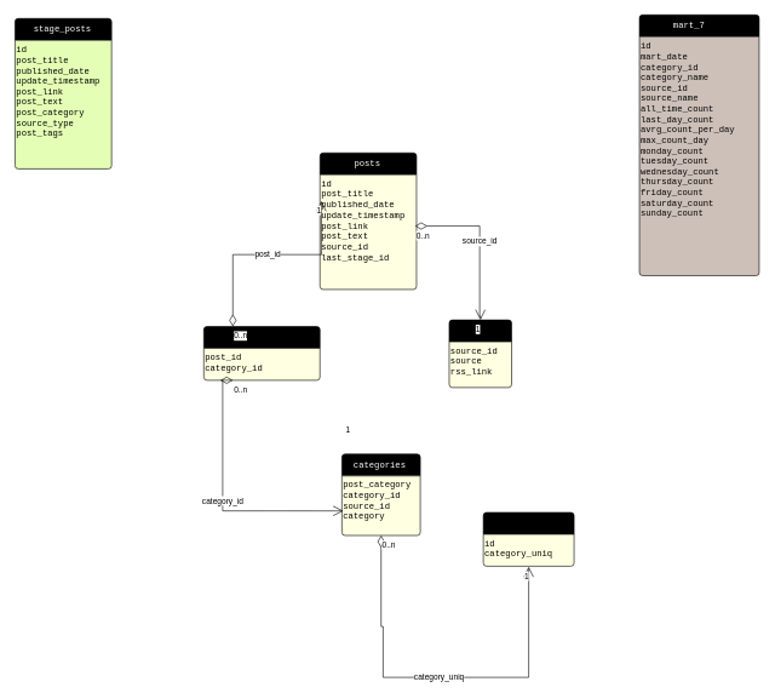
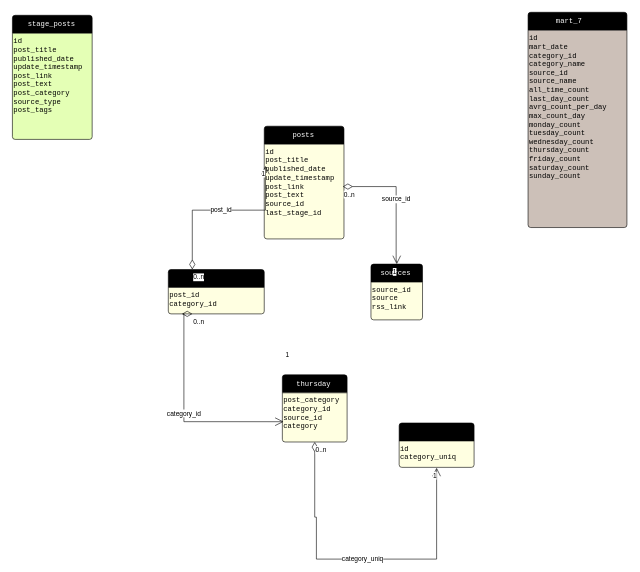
  <mxCell id="0" />
  <mxCell id="1" parent="0" />
  <mxCell id="2" style="graphMlID=entity0;gradientDirection=east;shape=swimlane;startSize=30;rounded=1;arcSize=5;collapsible=0;fillColor=undefined;strokeColor=#000000;strokeWidth=1.0;swimlaneFillColor=#FFFFE1" parent="1" vertex="1"><mxGeometry x="470.2" y="624.67" width="108" height="112" as="geometry" /></mxCell>
  <mxCell id="3" value="post_category&lt;br/&gt;category_id&lt;br/&gt;source_id&lt;br/&gt;category&#09;&#09;&#09;&#09;&#09;&#09;" style="text;html=1;spacing=0;align=left;fontFamily=courier;fontSize=12;fontStyle=0;=center;fontColor=#000000" parent="2" vertex="1"><mxGeometry x="2" y="31.668" width="104" height="62" as="geometry" /></mxCell>
- <mxCell id="4" value="categories" style="text;html=1;spacing=0;align=center;fontFamily=courier;fontSize=12;fontStyle=0;=center;fontColor=#ffffff" parent="2" vertex="1"><mxGeometry y="4" width="104" height="22" as="geometry" /></mxCell>
+ <mxCell id="4" value="thursday" style="text;html=1;spacing=0;align=center;fontFamily=courier;fontSize=12;fontStyle=0;=center;fontColor=#ffffff" parent="2" vertex="1"><mxGeometry y="4" width="104" height="22" as="geometry" /></mxCell>
  <mxCell id="5" style="graphMlID=entity1;gradientDirection=east;shape=swimlane;startSize=30;rounded=1;arcSize=5;collapsible=0;fillColor=undefined;strokeColor=#000000;strokeWidth=1.0;swimlaneFillColor=#FFFFE1" parent="1" vertex="1"><mxGeometry x="665" y="705" width="125" height="74" as="geometry" /></mxCell>
  <mxCell id="6" value="id&lt;br/&gt;category_uniq&#09;&#09;&#09;&#09;&#09;&#09;" style="text;html=1;spacing=0;align=left;fontFamily=courier;fontSize=12;fontStyle=0;=center;fontColor=#000000" parent="5" vertex="1"><mxGeometry x="2" y="31.668" width="121" height="43" as="geometry" /></mxCell>
  <mxCell id="7" style="graphMlID=entity2;gradientDirection=east;shape=swimlane;startSize=30;rounded=1;arcSize=5;collapsible=0;fillColor=undefined;strokeColor=#000000;strokeWidth=1.0;swimlaneFillColor=#FFFFE1" parent="1" vertex="1"><mxGeometry x="280" y="449" width="160" height="74" as="geometry" /></mxCell>
  <mxCell id="8" value="post_id&lt;br/&gt;category_id&#09;&#09;&#09;&#09;&#09;&#09;" style="text;html=1;spacing=0;align=left;fontFamily=courier;fontSize=12;fontStyle=0;=center;fontColor=#000000" parent="7" vertex="1"><mxGeometry x="2" y="31.668" width="99" height="5" as="geometry" /></mxCell>
  <mxCell id="9" style="graphMlID=entity3;gradientDirection=east;shape=swimlane;startSize=30;rounded=1;arcSize=5;collapsible=0;fillColor=undefined;strokeColor=#000000;strokeWidth=1.0;swimlaneFillColor=#FFFFE1" parent="1" vertex="1"><mxGeometry x="440" y="210" width="133" height="188" as="geometry" /></mxCell>
  <mxCell id="10" value="id&lt;br/&gt;post_title&lt;br/&gt;published_date&lt;br/&gt;update_timestamp&lt;br/&gt;post_link&lt;br/&gt;post_text&lt;br/&gt;source_id&lt;br/&gt;last_stage_id&#09;&#09;&#09;&#09;&#09;&#09;" style="text;html=1;spacing=0;align=left;fontFamily=courier;fontSize=12;fontStyle=0;=center;fontColor=#000000" parent="9" vertex="1"><mxGeometry x="2" y="31.668" width="129" height="138" as="geometry" /></mxCell>
  <mxCell id="11" value="posts" style="text;html=1;spacing=0;align=center;fontFamily=courier;fontSize=12;fontStyle=0;=center;fontColor=#ffffff" parent="9" vertex="1"><mxGeometry y="4" width="129" height="22" as="geometry" /></mxCell>
  <mxCell id="12" style="graphMlID=entity4;gradientDirection=east;shape=swimlane;startSize=30;rounded=1;arcSize=5;collapsible=0;fillColor=undefined;strokeColor=#000000;strokeWidth=1.0;swimlaneFillColor=#FFFFE1" parent="1" vertex="1"><mxGeometry x="618" y="440" width="86" height="93" as="geometry" /></mxCell>
  <mxCell id="13" value="source_id&lt;br/&gt;source&lt;br/&gt;rss_link&#09;&#09;&#09;&#09;&#09;&#09;" style="text;html=1;spacing=0;align=left;fontFamily=courier;fontSize=12;fontStyle=0;=center;fontColor=#000000" parent="12" vertex="1"><mxGeometry x="2" y="31.668" width="82" height="43" as="geometry" /></mxCell>
+ <mxCell id="14" value="sources" style="text;html=1;spacing=0;align=center;fontFamily=courier;fontSize=12;fontStyle=0;=center;fontColor=#ffffff" parent="12" vertex="1"><mxGeometry y="4" width="82" height="22" as="geometry" /></mxCell>
  <mxCell id="15" style="graphMlID=entity5;gradientDirection=east;shape=swimlane;startSize=30;rounded=1;arcSize=5;collapsible=0;fillColor=undefined;strokeColor=#000000;strokeWidth=1.0;swimlaneFillColor=#CCC0B8" parent="1" vertex="1"><mxGeometry x="880" y="20" width="164.92" height="359" as="geometry" /></mxCell>
  <mxCell id="16" value="id&lt;br/&gt;mart_date&lt;br/&gt;category_id&lt;br/&gt;category_name&lt;br/&gt;source_id&lt;br/&gt;source_name&lt;br/&gt;all_time_count&lt;br/&gt;last_day_count&lt;br/&gt;avrg_count_per_day&lt;br/&gt;max_count_day&lt;br/&gt;monday_count&lt;br/&gt;tuesday_count&lt;br/&gt;wednesday_count&lt;br/&gt;thursday_count&lt;br/&gt;friday_count&lt;br/&gt;saturday_count&lt;br/&gt;sunday_count&#09;&#09;&#09;&#09;&#09;&#09;" style="text;html=1;spacing=0;align=left;fontFamily=courier;fontSize=12;fontStyle=0;=center;fontColor=#000000" parent="15" vertex="1"><mxGeometry x="2" y="31.668" width="135" height="328" as="geometry" /></mxCell>
  <mxCell id="17" value="mart_7" style="text;html=1;spacing=0;align=center;fontFamily=courier;fontSize=12;fontStyle=0;=center;fontColor=#ffffff" parent="15" vertex="1"><mxGeometry y="4" width="135" height="22" as="geometry" /></mxCell>
  <mxCell id="18" style="graphMlID=entity6;gradientDirection=east;shape=swimlane;startSize=30;rounded=1;arcSize=5;collapsible=0;fillColor=undefined;strokeColor=#000000;strokeWidth=1.0;swimlaneFillColor=#E4FFB5" parent="1" vertex="1"><mxGeometry x="20" y="25" width="133" height="207" as="geometry" /></mxCell>
  <mxCell id="19" value="id&lt;br/&gt;post_title&lt;br/&gt;published_date&lt;br/&gt;update_timestamp&lt;br/&gt;post_link&lt;br/&gt;post_text&lt;br/&gt;post_category&lt;br/&gt;source_type&lt;br/&gt;post_tags&#09;&#09;&#09;&#09;&#09;&#09;" style="text;html=1;spacing=0;align=left;fontFamily=courier;fontSize=12;fontStyle=0;=center;fontColor=#000000" parent="18" vertex="1"><mxGeometry x="2" y="31.668" width="129" height="157" as="geometry" /></mxCell>
  <mxCell id="20" value="stage_posts" style="text;html=1;spacing=0;align=center;fontFamily=courier;fontSize=12;fontStyle=0;=center;fontColor=#ffffff" parent="18" vertex="1"><mxGeometry y="4" width="129" height="22" as="geometry" /></mxCell>
  <mxCell id="21" value="source_id" style="endArrow=open;html=1;endSize=12;startArrow=diamondThin;startSize=14;startFill=0;edgeStyle=orthogonalEdgeStyle;rounded=0;labelBackgroundColor=default;strokeColor=default;fontFamily=Helvetica;fontSize=11;fontColor=default;shape=connector;exitX=1;exitY=0.5;exitDx=0;exitDy=0;entryX=0.5;entryY=0;entryDx=0;entryDy=0;" edge="1" parent="1" source="10" target="12"><mxGeometry relative="1" as="geometry"><mxPoint x="680" y="486" as="sourcePoint" /><mxPoint x="660" y="440" as="targetPoint" /><Array as="points"><mxPoint x="660" y="311" /><mxPoint x="660" y="435" /><mxPoint x="661" y="435" /></Array></mxGeometry></mxCell>
  <mxCell id="22" value="0..n" style="edgeLabel;resizable=0;html=1;align=left;verticalAlign=top;fontFamily=Helvetica;fontSize=11;fontColor=default;" connectable="0" vertex="1" parent="21"><mxGeometry x="-1" relative="1" as="geometry" /></mxCell>
  <mxCell id="23" value="1" style="edgeLabel;resizable=0;html=1;align=right;verticalAlign=top;fontFamily=Helvetica;fontSize=11;fontColor=default;" connectable="0" vertex="1" parent="21"><mxGeometry x="1" relative="1" as="geometry" /></mxCell>
  <mxCell id="24" value="category_id" style="endArrow=open;html=1;endSize=12;startArrow=diamondThin;startSize=14;startFill=0;edgeStyle=orthogonalEdgeStyle;rounded=0;labelBackgroundColor=default;strokeColor=default;fontFamily=Helvetica;fontSize=11;fontColor=default;shape=connector;exitX=0.25;exitY=1;exitDx=0;exitDy=0;entryX=0;entryY=0.75;entryDx=0;entryDy=0;" edge="1" parent="1" source="7" target="3"><mxGeometry relative="1" as="geometry"><mxPoint x="346.5" y="730" as="sourcePoint" /><mxPoint x="460" y="812" as="targetPoint" /><Array as="points"><mxPoint x="306" y="703" /></Array></mxGeometry></mxCell>
  <mxCell id="25" value="0..n" style="edgeLabel;resizable=0;html=1;align=left;verticalAlign=top;fontFamily=Helvetica;fontSize=11;fontColor=default;" connectable="0" vertex="1" parent="24"><mxGeometry x="-1" relative="1" as="geometry" /></mxCell>
  <mxCell id="26" value="1" style="edgeLabel;resizable=0;html=1;align=right;verticalAlign=top;fontFamily=Helvetica;fontSize=11;fontColor=default;" connectable="0" vertex="1" parent="24"><mxGeometry x="1" relative="1" as="geometry"><mxPoint x="10" y="-125" as="offset" /></mxGeometry></mxCell>
  <mxCell id="27" value="category_uniq" style="endArrow=open;html=1;endSize=12;startArrow=diamondThin;startSize=14;startFill=0;edgeStyle=orthogonalEdgeStyle;rounded=0;labelBackgroundColor=default;strokeColor=default;fontFamily=Helvetica;fontSize=11;fontColor=default;shape=connector;exitX=0.5;exitY=1;exitDx=0;exitDy=0;entryX=0.5;entryY=1;entryDx=0;entryDy=0;" edge="1" parent="1" source="2" target="6"><mxGeometry relative="1" as="geometry"><mxPoint x="526.5" y="850" as="sourcePoint" /><mxPoint x="640" y="932" as="targetPoint" /><Array as="points"><mxPoint x="527" y="862" /><mxPoint x="527" y="932" /><mxPoint x="728" y="932" /></Array></mxGeometry></mxCell>
  <mxCell id="28" value="0..n" style="edgeLabel;resizable=0;html=1;align=left;verticalAlign=top;fontFamily=Helvetica;fontSize=11;fontColor=default;" connectable="0" vertex="1" parent="27"><mxGeometry x="-1" relative="1" as="geometry" /></mxCell>
  <mxCell id="29" value="1" style="edgeLabel;resizable=0;html=1;align=right;verticalAlign=top;fontFamily=Helvetica;fontSize=11;fontColor=default;" connectable="0" vertex="1" parent="27"><mxGeometry x="1" relative="1" as="geometry" /></mxCell>
  <mxCell id="30" value="post_id" style="endArrow=open;html=1;endSize=12;startArrow=diamondThin;startSize=14;startFill=0;edgeStyle=orthogonalEdgeStyle;rounded=0;labelBackgroundColor=default;strokeColor=default;fontFamily=Helvetica;fontSize=11;fontColor=default;shape=connector;exitX=0.25;exitY=0;exitDx=0;exitDy=0;entryX=0;entryY=0.25;entryDx=0;entryDy=0;" edge="1" parent="1" source="7" target="10"><mxGeometry relative="1" as="geometry"><mxPoint x="381" y="485.67" as="sourcePoint" /><mxPoint x="494.5" y="567.67" as="targetPoint" /><Array as="points"><mxPoint x="320" y="350" /><mxPoint x="442" y="350" /></Array></mxGeometry></mxCell>
  <mxCell id="31" value="0..n" style="edgeLabel;resizable=0;html=1;align=left;verticalAlign=top;fontFamily=Helvetica;fontSize=11;fontColor=default;" connectable="0" vertex="1" parent="30"><mxGeometry x="-1" relative="1" as="geometry" /></mxCell>
  <mxCell id="32" value="1" style="edgeLabel;resizable=0;html=1;align=right;verticalAlign=top;fontFamily=Helvetica;fontSize=11;fontColor=default;" connectable="0" vertex="1" parent="30"><mxGeometry x="1" relative="1" as="geometry" /></mxCell>
